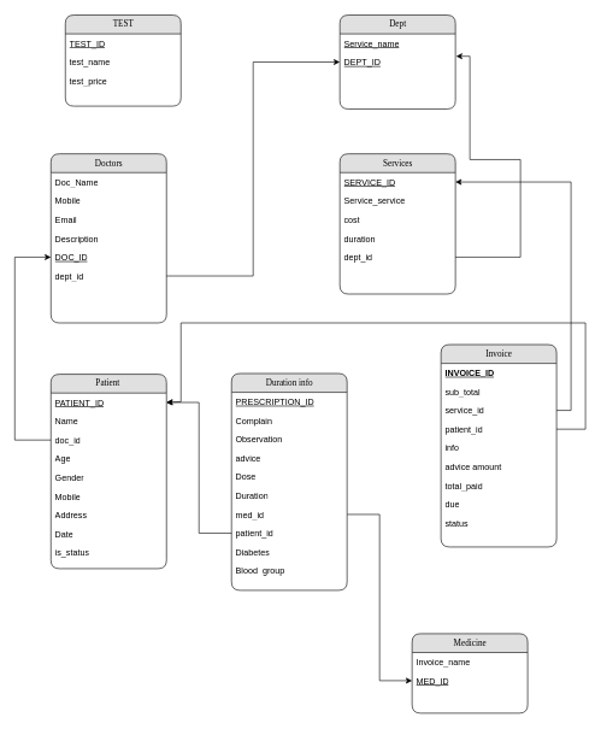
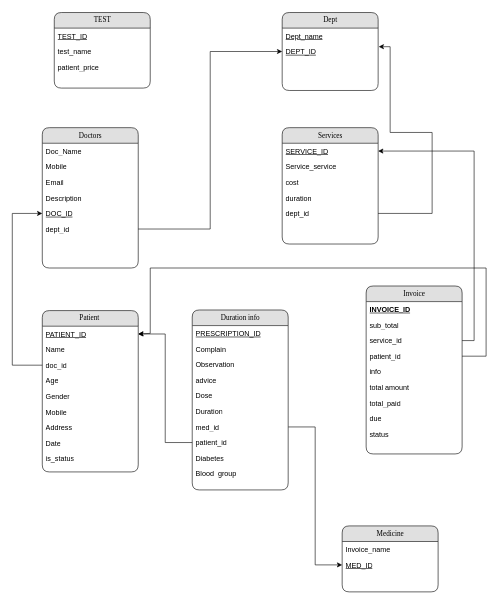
  <mxCell id="0" />
  <mxCell id="1" parent="0" />
  <mxCell id="2" value="TEST" style="swimlane;html=1;fontStyle=0;childLayout=stackLayout;horizontal=1;startSize=26;fillColor=#e0e0e0;horizontalStack=0;resizeParent=1;resizeLast=0;collapsible=1;marginBottom=0;swimlaneFillColor=#ffffff;align=center;rounded=1;shadow=0;comic=0;labelBackgroundColor=none;strokeWidth=1;fontFamily=Verdana;fontSize=12" parent="1" vertex="1"><mxGeometry x="90" y="20" width="160" height="126" as="geometry" /></mxCell>
  <mxCell id="3" value="TEST_ID" style="text;html=1;strokeColor=none;fillColor=none;spacingLeft=4;spacingRight=4;whiteSpace=wrap;overflow=hidden;rotatable=0;points=[[0,0.5],[1,0.5]];portConstraint=eastwest;fontStyle=4" parent="2" vertex="1"><mxGeometry y="26" width="160" height="26" as="geometry" /></mxCell>
  <mxCell id="4" value="test_name" style="text;html=1;strokeColor=none;fillColor=none;spacingLeft=4;spacingRight=4;whiteSpace=wrap;overflow=hidden;rotatable=0;points=[[0,0.5],[1,0.5]];portConstraint=eastwest;fontStyle=0" parent="2" vertex="1"><mxGeometry y="52" width="160" height="26" as="geometry" /></mxCell>
- <mxCell id="5" value="test_price" style="text;html=1;strokeColor=none;fillColor=none;spacingLeft=4;spacingRight=4;whiteSpace=wrap;overflow=hidden;rotatable=0;points=[[0,0.5],[1,0.5]];portConstraint=eastwest;fontStyle=0" parent="2" vertex="1"><mxGeometry y="78" width="160" height="26" as="geometry" /></mxCell>
+ <mxCell id="5" value="patient_price" style="text;html=1;strokeColor=none;fillColor=none;spacingLeft=4;spacingRight=4;whiteSpace=wrap;overflow=hidden;rotatable=0;points=[[0,0.5],[1,0.5]];portConstraint=eastwest;fontStyle=0" parent="2" vertex="1"><mxGeometry y="78" width="160" height="26" as="geometry" /></mxCell>
  <mxCell id="6" value="Dept" style="swimlane;html=1;fontStyle=0;childLayout=stackLayout;horizontal=1;startSize=26;fillColor=#e0e0e0;horizontalStack=0;resizeParent=1;resizeLast=0;collapsible=1;marginBottom=0;swimlaneFillColor=#ffffff;align=center;rounded=1;shadow=0;comic=0;labelBackgroundColor=none;strokeWidth=1;fontFamily=Verdana;fontSize=12" parent="1" vertex="1"><mxGeometry x="470" y="20" width="160" height="130" as="geometry" /></mxCell>
- <mxCell id="7" value="Service_name" style="text;html=1;strokeColor=none;fillColor=none;spacingLeft=4;spacingRight=4;whiteSpace=wrap;overflow=hidden;rotatable=0;points=[[0,0.5],[1,0.5]];portConstraint=eastwest;fontStyle=4" parent="6" vertex="1"><mxGeometry y="26" width="160" height="26" as="geometry" /></mxCell>
+ <mxCell id="7" value="Dept_name" style="text;html=1;strokeColor=none;fillColor=none;spacingLeft=4;spacingRight=4;whiteSpace=wrap;overflow=hidden;rotatable=0;points=[[0,0.5],[1,0.5]];portConstraint=eastwest;fontStyle=4" parent="6" vertex="1"><mxGeometry y="26" width="160" height="26" as="geometry" /></mxCell>
  <mxCell id="8" value="DEPT_ID" style="text;html=1;strokeColor=none;fillColor=none;spacingLeft=4;spacingRight=4;whiteSpace=wrap;overflow=hidden;rotatable=0;points=[[0,0.5],[1,0.5]];portConstraint=eastwest;fontStyle=4" parent="6" vertex="1"><mxGeometry y="52" width="160" height="26" as="geometry" /></mxCell>
  <mxCell id="9" value="Doctors" style="swimlane;html=1;fontStyle=0;childLayout=stackLayout;horizontal=1;startSize=26;fillColor=#e0e0e0;horizontalStack=0;resizeParent=1;resizeLast=0;collapsible=1;marginBottom=0;swimlaneFillColor=#ffffff;align=center;rounded=1;shadow=0;comic=0;labelBackgroundColor=none;strokeWidth=1;fontFamily=Verdana;fontSize=12" parent="1" vertex="1"><mxGeometry x="70" y="212" width="160" height="234" as="geometry" /></mxCell>
  <mxCell id="10" value="Doc_Name" style="text;html=1;strokeColor=none;fillColor=none;spacingLeft=4;spacingRight=4;whiteSpace=wrap;overflow=hidden;rotatable=0;points=[[0,0.5],[1,0.5]];portConstraint=eastwest;fontStyle=0" parent="9" vertex="1"><mxGeometry y="26" width="160" height="26" as="geometry" /></mxCell>
  <mxCell id="11" value="Mobile" style="text;html=1;strokeColor=none;fillColor=none;spacingLeft=4;spacingRight=4;whiteSpace=wrap;overflow=hidden;rotatable=0;points=[[0,0.5],[1,0.5]];portConstraint=eastwest;" parent="9" vertex="1"><mxGeometry y="52" width="160" height="26" as="geometry" /></mxCell>
  <mxCell id="12" value="Email" style="text;html=1;strokeColor=none;fillColor=none;spacingLeft=4;spacingRight=4;whiteSpace=wrap;overflow=hidden;rotatable=0;points=[[0,0.5],[1,0.5]];portConstraint=eastwest;" parent="9" vertex="1"><mxGeometry y="78" width="160" height="26" as="geometry" /></mxCell>
  <mxCell id="13" value="Description" style="text;html=1;strokeColor=none;fillColor=none;spacingLeft=4;spacingRight=4;whiteSpace=wrap;overflow=hidden;rotatable=0;points=[[0,0.5],[1,0.5]];portConstraint=eastwest;" parent="9" vertex="1"><mxGeometry y="104" width="160" height="26" as="geometry" /></mxCell>
  <mxCell id="14" value="DOC_ID" style="text;html=1;strokeColor=none;fillColor=none;spacingLeft=4;spacingRight=4;whiteSpace=wrap;overflow=hidden;rotatable=0;points=[[0,0.5],[1,0.5]];portConstraint=eastwest;fontStyle=4" parent="9" vertex="1"><mxGeometry y="130" width="160" height="26" as="geometry" /></mxCell>
  <mxCell id="15" value="dept_id" style="text;html=1;strokeColor=none;fillColor=none;spacingLeft=4;spacingRight=4;whiteSpace=wrap;overflow=hidden;rotatable=0;points=[[0,0.5],[1,0.5]];portConstraint=eastwest;" parent="9" vertex="1"><mxGeometry y="156" width="160" height="26" as="geometry" /></mxCell>
  <mxCell id="16" value="Patient&amp;nbsp;" style="swimlane;html=1;fontStyle=0;childLayout=stackLayout;horizontal=1;startSize=26;fillColor=#e0e0e0;horizontalStack=0;resizeParent=1;resizeLast=0;collapsible=1;marginBottom=0;swimlaneFillColor=#ffffff;align=center;rounded=1;shadow=0;comic=0;labelBackgroundColor=none;strokeWidth=1;fontFamily=Verdana;fontSize=12" parent="1" vertex="1"><mxGeometry x="70" y="517" width="160" height="269" as="geometry" /></mxCell>
  <mxCell id="17" value="&lt;u&gt;PATIENT_ID&lt;/u&gt;" style="text;html=1;strokeColor=none;fillColor=none;spacingLeft=4;spacingRight=4;whiteSpace=wrap;overflow=hidden;rotatable=0;points=[[0,0.5],[1,0.5]];portConstraint=eastwest;" parent="16" vertex="1"><mxGeometry y="26" width="160" height="26" as="geometry" /></mxCell>
  <mxCell id="18" value="Name" style="text;html=1;strokeColor=none;fillColor=none;spacingLeft=4;spacingRight=4;whiteSpace=wrap;overflow=hidden;rotatable=0;points=[[0,0.5],[1,0.5]];portConstraint=eastwest;fontStyle=0" parent="16" vertex="1"><mxGeometry y="52" width="160" height="26" as="geometry" /></mxCell>
  <mxCell id="19" value="doc_id" style="text;html=1;strokeColor=none;fillColor=none;spacingLeft=4;spacingRight=4;whiteSpace=wrap;overflow=hidden;rotatable=0;points=[[0,0.5],[1,0.5]];portConstraint=eastwest;" parent="16" vertex="1"><mxGeometry y="78" width="160" height="26" as="geometry" /></mxCell>
  <mxCell id="20" value="Age" style="text;html=1;strokeColor=none;fillColor=none;spacingLeft=4;spacingRight=4;whiteSpace=wrap;overflow=hidden;rotatable=0;points=[[0,0.5],[1,0.5]];portConstraint=eastwest;" parent="16" vertex="1"><mxGeometry y="104" width="160" height="26" as="geometry" /></mxCell>
  <mxCell id="21" value="Gender" style="text;html=1;strokeColor=none;fillColor=none;spacingLeft=4;spacingRight=4;whiteSpace=wrap;overflow=hidden;rotatable=0;points=[[0,0.5],[1,0.5]];portConstraint=eastwest;" parent="16" vertex="1"><mxGeometry y="130" width="160" height="26" as="geometry" /></mxCell>
  <mxCell id="22" value="Mobile" style="text;html=1;strokeColor=none;fillColor=none;spacingLeft=4;spacingRight=4;whiteSpace=wrap;overflow=hidden;rotatable=0;points=[[0,0.5],[1,0.5]];portConstraint=eastwest;fontStyle=0" parent="16" vertex="1"><mxGeometry y="156" width="160" height="26" as="geometry" /></mxCell>
  <mxCell id="23" value="Address" style="text;html=1;strokeColor=none;fillColor=none;spacingLeft=4;spacingRight=4;whiteSpace=wrap;overflow=hidden;rotatable=0;points=[[0,0.5],[1,0.5]];portConstraint=eastwest;" parent="16" vertex="1"><mxGeometry y="182" width="160" height="26" as="geometry" /></mxCell>
  <mxCell id="24" value="Date" style="text;html=1;strokeColor=none;fillColor=none;spacingLeft=4;spacingRight=4;whiteSpace=wrap;overflow=hidden;rotatable=0;points=[[0,0.5],[1,0.5]];portConstraint=eastwest;" parent="16" vertex="1"><mxGeometry y="208" width="160" height="26" as="geometry" /></mxCell>
  <mxCell id="25" value="is_status" style="text;html=1;strokeColor=none;fillColor=none;spacingLeft=4;spacingRight=4;whiteSpace=wrap;overflow=hidden;rotatable=0;points=[[0,0.5],[1,0.5]];portConstraint=eastwest;" parent="16" vertex="1"><mxGeometry y="234" width="160" height="26" as="geometry" /></mxCell>
  <mxCell id="26" value="Services" style="swimlane;html=1;fontStyle=0;childLayout=stackLayout;horizontal=1;startSize=26;fillColor=#e0e0e0;horizontalStack=0;resizeParent=1;resizeLast=0;collapsible=1;marginBottom=0;swimlaneFillColor=#ffffff;align=center;rounded=1;shadow=0;comic=0;labelBackgroundColor=none;strokeWidth=1;fontFamily=Verdana;fontSize=12" parent="1" vertex="1"><mxGeometry x="470" y="212" width="160" height="194" as="geometry" /></mxCell>
  <mxCell id="27" value="SERVICE_ID" style="text;html=1;strokeColor=none;fillColor=none;spacingLeft=4;spacingRight=4;whiteSpace=wrap;overflow=hidden;rotatable=0;points=[[0,0.5],[1,0.5]];portConstraint=eastwest;fontStyle=4" parent="26" vertex="1"><mxGeometry y="26" width="160" height="26" as="geometry" /></mxCell>
  <mxCell id="28" value="Service_service" style="text;html=1;strokeColor=none;fillColor=none;spacingLeft=4;spacingRight=4;whiteSpace=wrap;overflow=hidden;rotatable=0;points=[[0,0.5],[1,0.5]];portConstraint=eastwest;fontStyle=0" parent="26" vertex="1"><mxGeometry y="52" width="160" height="26" as="geometry" /></mxCell>
  <mxCell id="29" value="&lt;span&gt;cost&lt;/span&gt;" style="text;html=1;strokeColor=none;fillColor=none;spacingLeft=4;spacingRight=4;whiteSpace=wrap;overflow=hidden;rotatable=0;points=[[0,0.5],[1,0.5]];portConstraint=eastwest;fontStyle=0" parent="26" vertex="1"><mxGeometry y="78" width="160" height="26" as="geometry" /></mxCell>
  <mxCell id="30" value="duration" style="text;html=1;strokeColor=none;fillColor=none;spacingLeft=4;spacingRight=4;whiteSpace=wrap;overflow=hidden;rotatable=0;points=[[0,0.5],[1,0.5]];portConstraint=eastwest;" parent="26" vertex="1"><mxGeometry y="104" width="160" height="26" as="geometry" /></mxCell>
  <mxCell id="31" value="dept_id" style="text;html=1;strokeColor=none;fillColor=none;spacingLeft=4;spacingRight=4;whiteSpace=wrap;overflow=hidden;rotatable=0;points=[[0,0.5],[1,0.5]];portConstraint=eastwest;" parent="26" vertex="1"><mxGeometry y="130" width="160" height="26" as="geometry" /></mxCell>
  <mxCell id="32" value="Medicine" style="swimlane;html=1;fontStyle=0;childLayout=stackLayout;horizontal=1;startSize=26;fillColor=#e0e0e0;horizontalStack=0;resizeParent=1;resizeLast=0;collapsible=1;marginBottom=0;swimlaneFillColor=#ffffff;align=center;rounded=1;shadow=0;comic=0;labelBackgroundColor=none;strokeWidth=1;fontFamily=Verdana;fontSize=12" parent="1" vertex="1"><mxGeometry x="570" y="876" width="160" height="110" as="geometry" /></mxCell>
  <mxCell id="33" value="Invoice_name" style="text;html=1;strokeColor=none;fillColor=none;spacingLeft=4;spacingRight=4;whiteSpace=wrap;overflow=hidden;rotatable=0;points=[[0,0.5],[1,0.5]];portConstraint=eastwest;fontStyle=0" parent="32" vertex="1"><mxGeometry y="26" width="160" height="26" as="geometry" /></mxCell>
  <mxCell id="34" value="MED_ID" style="text;html=1;strokeColor=none;fillColor=none;spacingLeft=4;spacingRight=4;whiteSpace=wrap;overflow=hidden;rotatable=0;points=[[0,0.5],[1,0.5]];portConstraint=eastwest;fontStyle=4" parent="32" vertex="1"><mxGeometry y="52" width="160" height="26" as="geometry" /></mxCell>
  <mxCell id="35" value="Invoice" style="swimlane;html=1;fontStyle=0;childLayout=stackLayout;horizontal=1;startSize=26;fillColor=#e0e0e0;horizontalStack=0;resizeParent=1;resizeLast=0;collapsible=1;marginBottom=0;swimlaneFillColor=#ffffff;align=center;rounded=1;shadow=0;comic=0;labelBackgroundColor=none;strokeWidth=1;fontFamily=Verdana;fontSize=12" parent="1" vertex="1"><mxGeometry x="610" y="476" width="160" height="280" as="geometry" /></mxCell>
  <mxCell id="36" value="INVOICE_ID" style="text;html=1;strokeColor=none;fillColor=none;spacingLeft=4;spacingRight=4;whiteSpace=wrap;overflow=hidden;rotatable=0;points=[[0,0.5],[1,0.5]];portConstraint=eastwest;fontStyle=5" parent="35" vertex="1"><mxGeometry y="26" width="160" height="26" as="geometry" /></mxCell>
  <mxCell id="37" value="sub_total" style="text;html=1;strokeColor=none;fillColor=none;spacingLeft=4;spacingRight=4;whiteSpace=wrap;overflow=hidden;rotatable=0;points=[[0,0.5],[1,0.5]];portConstraint=eastwest;" parent="35" vertex="1"><mxGeometry y="52" width="160" height="26" as="geometry" /></mxCell>
  <mxCell id="38" value="service_id" style="text;html=1;strokeColor=none;fillColor=none;spacingLeft=4;spacingRight=4;whiteSpace=wrap;overflow=hidden;rotatable=0;points=[[0,0.5],[1,0.5]];portConstraint=eastwest;" parent="35" vertex="1"><mxGeometry y="78" width="160" height="26" as="geometry" /></mxCell>
  <mxCell id="39" value="patient_id" style="text;html=1;strokeColor=none;fillColor=none;spacingLeft=4;spacingRight=4;whiteSpace=wrap;overflow=hidden;rotatable=0;points=[[0,0.5],[1,0.5]];portConstraint=eastwest;" parent="35" vertex="1"><mxGeometry y="104" width="160" height="26" as="geometry" /></mxCell>
  <mxCell id="40" value="info" style="text;html=1;strokeColor=none;fillColor=none;spacingLeft=4;spacingRight=4;whiteSpace=wrap;overflow=hidden;rotatable=0;points=[[0,0.5],[1,0.5]];portConstraint=eastwest;" vertex="1" parent="35"><mxGeometry y="130" width="160" height="26" as="geometry" /></mxCell>
- <mxCell id="41" value="advice amount&amp;nbsp;" style="text;html=1;strokeColor=none;fillColor=none;spacingLeft=4;spacingRight=4;whiteSpace=wrap;overflow=hidden;rotatable=0;points=[[0,0.5],[1,0.5]];portConstraint=eastwest;" vertex="1" parent="35"><mxGeometry y="156" width="160" height="26" as="geometry" /></mxCell>
+ <mxCell id="41" value="total amount&amp;nbsp;" style="text;html=1;strokeColor=none;fillColor=none;spacingLeft=4;spacingRight=4;whiteSpace=wrap;overflow=hidden;rotatable=0;points=[[0,0.5],[1,0.5]];portConstraint=eastwest;" vertex="1" parent="35"><mxGeometry y="156" width="160" height="26" as="geometry" /></mxCell>
  <mxCell id="42" value="total_paid" style="text;html=1;strokeColor=none;fillColor=none;spacingLeft=4;spacingRight=4;whiteSpace=wrap;overflow=hidden;rotatable=0;points=[[0,0.5],[1,0.5]];portConstraint=eastwest;" vertex="1" parent="35"><mxGeometry y="182" width="160" height="26" as="geometry" /></mxCell>
  <mxCell id="43" value="due" style="text;html=1;strokeColor=none;fillColor=none;spacingLeft=4;spacingRight=4;whiteSpace=wrap;overflow=hidden;rotatable=0;points=[[0,0.5],[1,0.5]];portConstraint=eastwest;" vertex="1" parent="35"><mxGeometry y="208" width="160" height="26" as="geometry" /></mxCell>
  <mxCell id="44" value="status&amp;nbsp;" style="text;html=1;strokeColor=none;fillColor=none;spacingLeft=4;spacingRight=4;whiteSpace=wrap;overflow=hidden;rotatable=0;points=[[0,0.5],[1,0.5]];portConstraint=eastwest;" vertex="1" parent="35"><mxGeometry y="234" width="160" height="26" as="geometry" /></mxCell>
  <mxCell id="45" style="edgeStyle=orthogonalEdgeStyle;rounded=0;orthogonalLoop=1;jettySize=auto;html=1;exitX=1;exitY=0.5;exitDx=0;exitDy=0;entryX=0;entryY=0.5;entryDx=0;entryDy=0;" parent="1" source="15" target="8" edge="1"><mxGeometry relative="1" as="geometry" /></mxCell>
  <mxCell id="46" style="edgeStyle=orthogonalEdgeStyle;rounded=0;orthogonalLoop=1;jettySize=auto;html=1;entryX=1.006;entryY=0.192;entryDx=0;entryDy=0;entryPerimeter=0;" parent="1" source="31" target="8" edge="1"><mxGeometry relative="1" as="geometry"><Array as="points"><mxPoint x="720" y="355" /><mxPoint x="720" y="220" /><mxPoint x="650" y="220" /><mxPoint x="650" y="77" /></Array></mxGeometry></mxCell>
  <mxCell id="47" style="edgeStyle=orthogonalEdgeStyle;rounded=0;orthogonalLoop=1;jettySize=auto;html=1;exitX=1;exitY=0.5;exitDx=0;exitDy=0;entryX=1;entryY=0.5;entryDx=0;entryDy=0;" parent="1" source="38" target="27" edge="1"><mxGeometry relative="1" as="geometry" /></mxCell>
  <mxCell id="48" style="edgeStyle=orthogonalEdgeStyle;rounded=0;orthogonalLoop=1;jettySize=auto;html=1;entryX=0;entryY=0.5;entryDx=0;entryDy=0;" parent="1" source="19" target="14" edge="1"><mxGeometry relative="1" as="geometry"><Array as="points"><mxPoint x="20" y="608" /><mxPoint x="20" y="355" /></Array></mxGeometry></mxCell>
  <mxCell id="49" style="edgeStyle=orthogonalEdgeStyle;rounded=0;orthogonalLoop=1;jettySize=auto;html=1;entryX=0;entryY=0.5;entryDx=0;entryDy=0;" parent="1" source="58" target="34" edge="1"><mxGeometry relative="1" as="geometry" /></mxCell>
  <mxCell id="50" style="edgeStyle=orthogonalEdgeStyle;rounded=0;orthogonalLoop=1;jettySize=auto;html=1;exitX=1;exitY=0.5;exitDx=0;exitDy=0;entryX=1;entryY=0.5;entryDx=0;entryDy=0;" parent="1" source="39" target="17" edge="1"><mxGeometry relative="1" as="geometry"><Array as="points"><mxPoint x="810" y="593" /><mxPoint x="810" y="446" /><mxPoint x="250" y="446" /><mxPoint x="250" y="555" /><mxPoint x="230" y="555" /></Array></mxGeometry></mxCell>
  <mxCell id="51" value="Duration info" style="swimlane;html=1;fontStyle=0;childLayout=stackLayout;horizontal=1;startSize=26;fillColor=#e0e0e0;horizontalStack=0;resizeParent=1;resizeLast=0;collapsible=1;marginBottom=0;swimlaneFillColor=#ffffff;align=center;rounded=1;shadow=0;comic=0;labelBackgroundColor=none;strokeWidth=1;fontFamily=Verdana;fontSize=12" parent="1" vertex="1"><mxGeometry x="320" y="516" width="160" height="300" as="geometry" /></mxCell>
  <mxCell id="52" value="PRESCRIPTION_ID" style="text;html=1;strokeColor=none;fillColor=none;spacingLeft=4;spacingRight=4;whiteSpace=wrap;overflow=hidden;rotatable=0;points=[[0,0.5],[1,0.5]];portConstraint=eastwest;fontStyle=4" parent="51" vertex="1"><mxGeometry y="26" width="160" height="26" as="geometry" /></mxCell>
  <mxCell id="53" value="Complain" style="text;html=1;strokeColor=none;fillColor=none;spacingLeft=4;spacingRight=4;whiteSpace=wrap;overflow=hidden;rotatable=0;points=[[0,0.5],[1,0.5]];portConstraint=eastwest;" parent="51" vertex="1"><mxGeometry y="52" width="160" height="26" as="geometry" /></mxCell>
  <mxCell id="54" value="Observation" style="text;html=1;strokeColor=none;fillColor=none;spacingLeft=4;spacingRight=4;whiteSpace=wrap;overflow=hidden;rotatable=0;points=[[0,0.5],[1,0.5]];portConstraint=eastwest;" parent="51" vertex="1"><mxGeometry y="78" width="160" height="26" as="geometry" /></mxCell>
  <mxCell id="55" value="advice" style="text;html=1;strokeColor=none;fillColor=none;spacingLeft=4;spacingRight=4;whiteSpace=wrap;overflow=hidden;rotatable=0;points=[[0,0.5],[1,0.5]];portConstraint=eastwest;" parent="51" vertex="1"><mxGeometry y="104" width="160" height="26" as="geometry" /></mxCell>
  <mxCell id="56" value="Dose" style="text;html=1;strokeColor=none;fillColor=none;spacingLeft=4;spacingRight=4;whiteSpace=wrap;overflow=hidden;rotatable=0;points=[[0,0.5],[1,0.5]];portConstraint=eastwest;" parent="51" vertex="1"><mxGeometry y="130" width="160" height="26" as="geometry" /></mxCell>
  <mxCell id="57" value="Duration" style="text;html=1;strokeColor=none;fillColor=none;spacingLeft=4;spacingRight=4;whiteSpace=wrap;overflow=hidden;rotatable=0;points=[[0,0.5],[1,0.5]];portConstraint=eastwest;" parent="51" vertex="1"><mxGeometry y="156" width="160" height="26" as="geometry" /></mxCell>
  <mxCell id="58" value="med_id" style="text;html=1;strokeColor=none;fillColor=none;spacingLeft=4;spacingRight=4;whiteSpace=wrap;overflow=hidden;rotatable=0;points=[[0,0.5],[1,0.5]];portConstraint=eastwest;" parent="51" vertex="1"><mxGeometry y="182" width="160" height="26" as="geometry" /></mxCell>
  <mxCell id="59" value="patient_id" style="text;html=1;strokeColor=none;fillColor=none;spacingLeft=4;spacingRight=4;whiteSpace=wrap;overflow=hidden;rotatable=0;points=[[0,0.5],[1,0.5]];portConstraint=eastwest;" parent="51" vertex="1"><mxGeometry y="208" width="160" height="26" as="geometry" /></mxCell>
  <mxCell id="60" value="Diabetes" style="text;html=1;strokeColor=none;fillColor=none;spacingLeft=4;spacingRight=4;whiteSpace=wrap;overflow=hidden;rotatable=0;points=[[0,0.5],[1,0.5]];portConstraint=eastwest;" parent="51" vertex="1"><mxGeometry y="234" width="160" height="26" as="geometry" /></mxCell>
  <mxCell id="61" value="Blood&amp;nbsp; group&lt;span style=&quot;color: rgba(0 , 0 , 0 , 0) ; font-family: monospace ; font-size: 0px ; white-space: nowrap&quot;&gt;%3CmxGraphModel%3E%3Croot%3E%3CmxCell%20id%3D%220%22%2F%3E%3CmxCell%20id%3D%221%22%20parent%3D%220%22%2F%3E%3CmxCell%20id%3D%222%22%20value%3D%22Address%22%20style%3D%22text%3Bhtml%3D1%3BstrokeColor%3Dnone%3BfillColor%3Dnone%3BspacingLeft%3D4%3BspacingRight%3D4%3BwhiteSpace%3Dwrap%3Boverflow%3Dhidden%3Brotatable%3D0%3Bpoints%3D%5B%5B0%2C0.5%5D%2C%5B1%2C0.5%5D%5D%3BportConstraint%3Deastwest%3B%22%20vertex%3D%221%22%20parent%3D%221%22%3E%3CmxGeometry%20x%3D%22160%22%20y%3D%22726%22%20width%3D%22160%22%20height%3D%2226%22%20as%3D%22geometry%22%2F%3E%3C%2FmxCell%3E%3C%2Froot%3E%3C%2FmxGraphModel%3E&lt;/span&gt;" style="text;html=1;strokeColor=none;fillColor=none;spacingLeft=4;spacingRight=4;whiteSpace=wrap;overflow=hidden;rotatable=0;points=[[0,0.5],[1,0.5]];portConstraint=eastwest;" parent="51" vertex="1"><mxGeometry y="260" width="160" height="26" as="geometry" /></mxCell>
  <mxCell id="62" style="edgeStyle=orthogonalEdgeStyle;rounded=0;orthogonalLoop=1;jettySize=auto;html=1;entryX=1;entryY=0.5;entryDx=0;entryDy=0;" parent="1" source="59" target="17" edge="1"><mxGeometry relative="1" as="geometry" /></mxCell>
